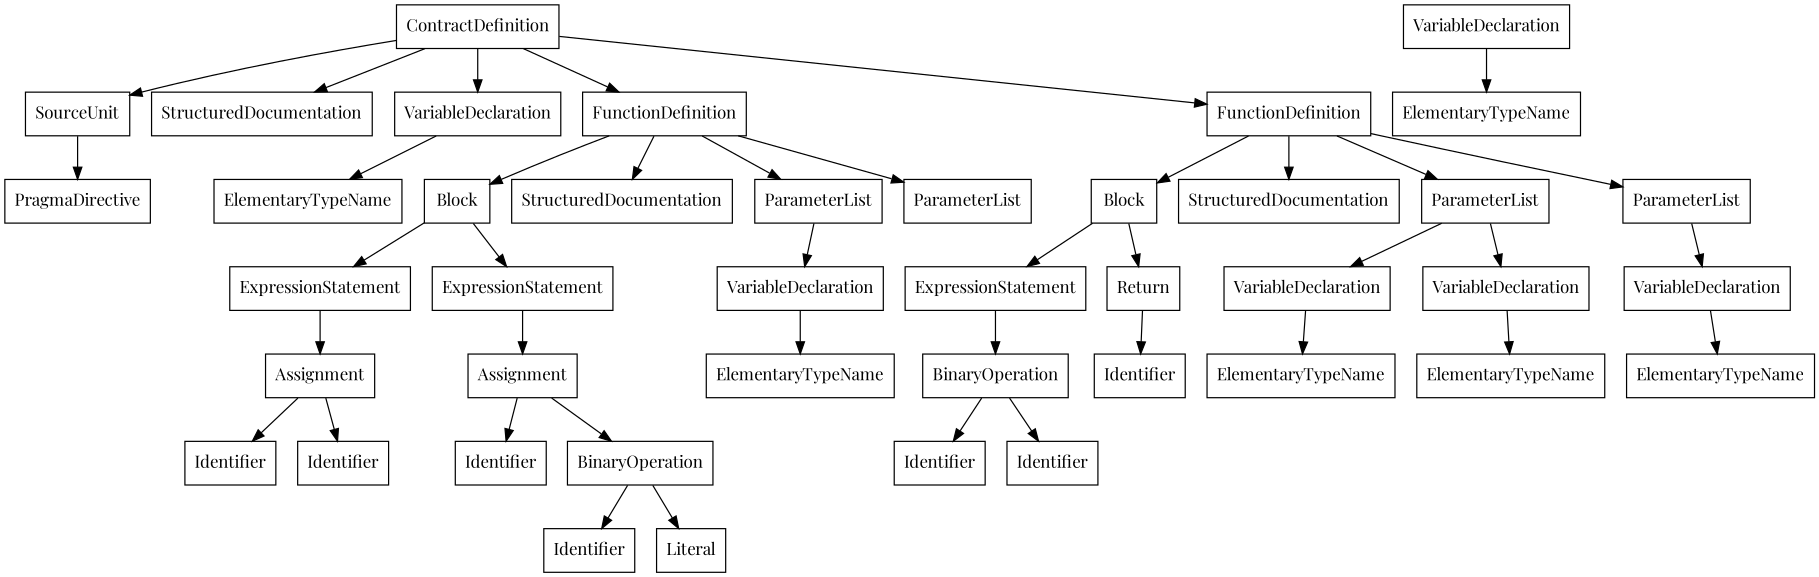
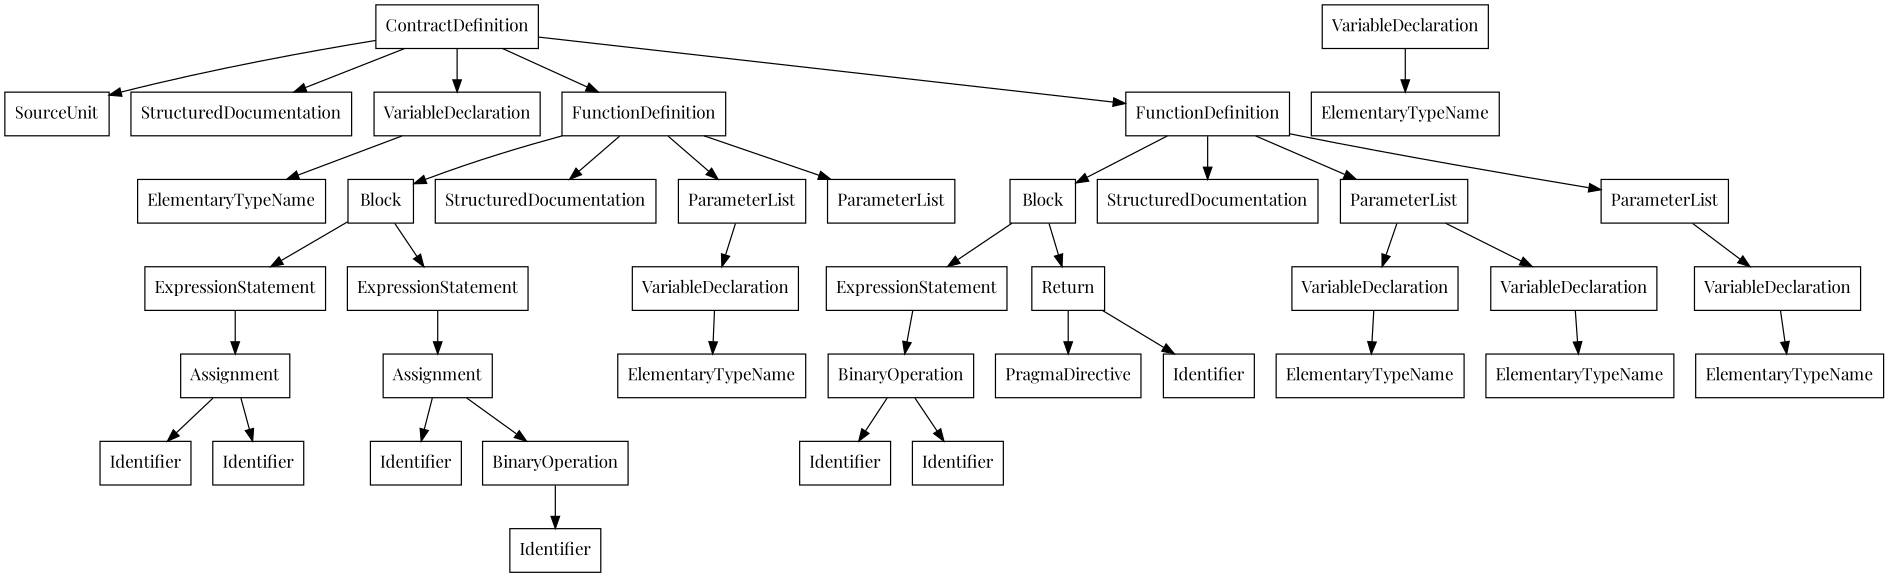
  digraph {
    fontname="Playfair Display"
    node [fontname="Playfair Display" shape=box]
    edge [fontname="Playfair Display"]
    n1 [label=SourceUnit]
    n2 [label=PragmaDirective]
    n3 [label=ContractDefinition]
    n4 [label=StructuredDocumentation]
    n5 [label=VariableDeclaration]
    n6 [label=FunctionDefinition]
    n7 [label=FunctionDefinition]
    n8 [label=ElementaryTypeName]
    n9 [label=Block]
    n10 [label=StructuredDocumentation]
    n11 [label=ParameterList]
    n12 [label=ParameterList]
    n13 [label=Block]
    n14 [label=StructuredDocumentation]
    n15 [label=ParameterList]
    n16 [label=ParameterList]
    n17 [label=ExpressionStatement]
    n18 [label=ExpressionStatement]
    n19 [label=VariableDeclaration]
    n20 [label=Assignment]
    n21 [label=Assignment]
    n22 [label=VariableDeclaration]
    n23 [label=ElementaryTypeName]
    n24 [label=Identifier]
    n25 [label=Identifier]
    n26 [label=Identifier]
    n27 [label=BinaryOperation]
    n28 [label=Identifier]
-   n29 [label=Literal]
    n30 [label=ElementaryTypeName]
    n31 [label=ExpressionStatement]
    n32 [label=Return]
    n33 [label=VariableDeclaration]
    n34 [label=VariableDeclaration]
    n35 [label=VariableDeclaration]
    n36 [label=BinaryOperation]
    n37 [label=Identifier]
    n38 [label=Identifier]
    n39 [label=Identifier]
    n40 [label=ElementaryTypeName]
    n41 [label=ElementaryTypeName]
    n42 [label=ElementaryTypeName]
-   n1 -> n2
+   n32 -> n2
    n3 -> n1
    n3 -> n4
    n3 -> n5
    n3 -> n6
    n3 -> n7
    n5 -> n8
    n6 -> n9
    n6 -> n10
    n6 -> n11
    n6 -> n12
    n7 -> n13
    n7 -> n14
    n7 -> n15
    n7 -> n16
    n9 -> n17
    n9 -> n18
    n11 -> n19
    n13 -> n31
    n13 -> n32
    n15 -> n33
    n15 -> n34
    n16 -> n35
    n17 -> n20
    n18 -> n21
    n19 -> n30
    n20 -> n24
    n20 -> n25
    n21 -> n26
    n21 -> n27
    n22 -> n23
    n27 -> n28
-   n27 -> n29
    n31 -> n36
    n32 -> n37
    n33 -> n40
    n34 -> n41
    n35 -> n42
    n36 -> n38
    n36 -> n39
  }
